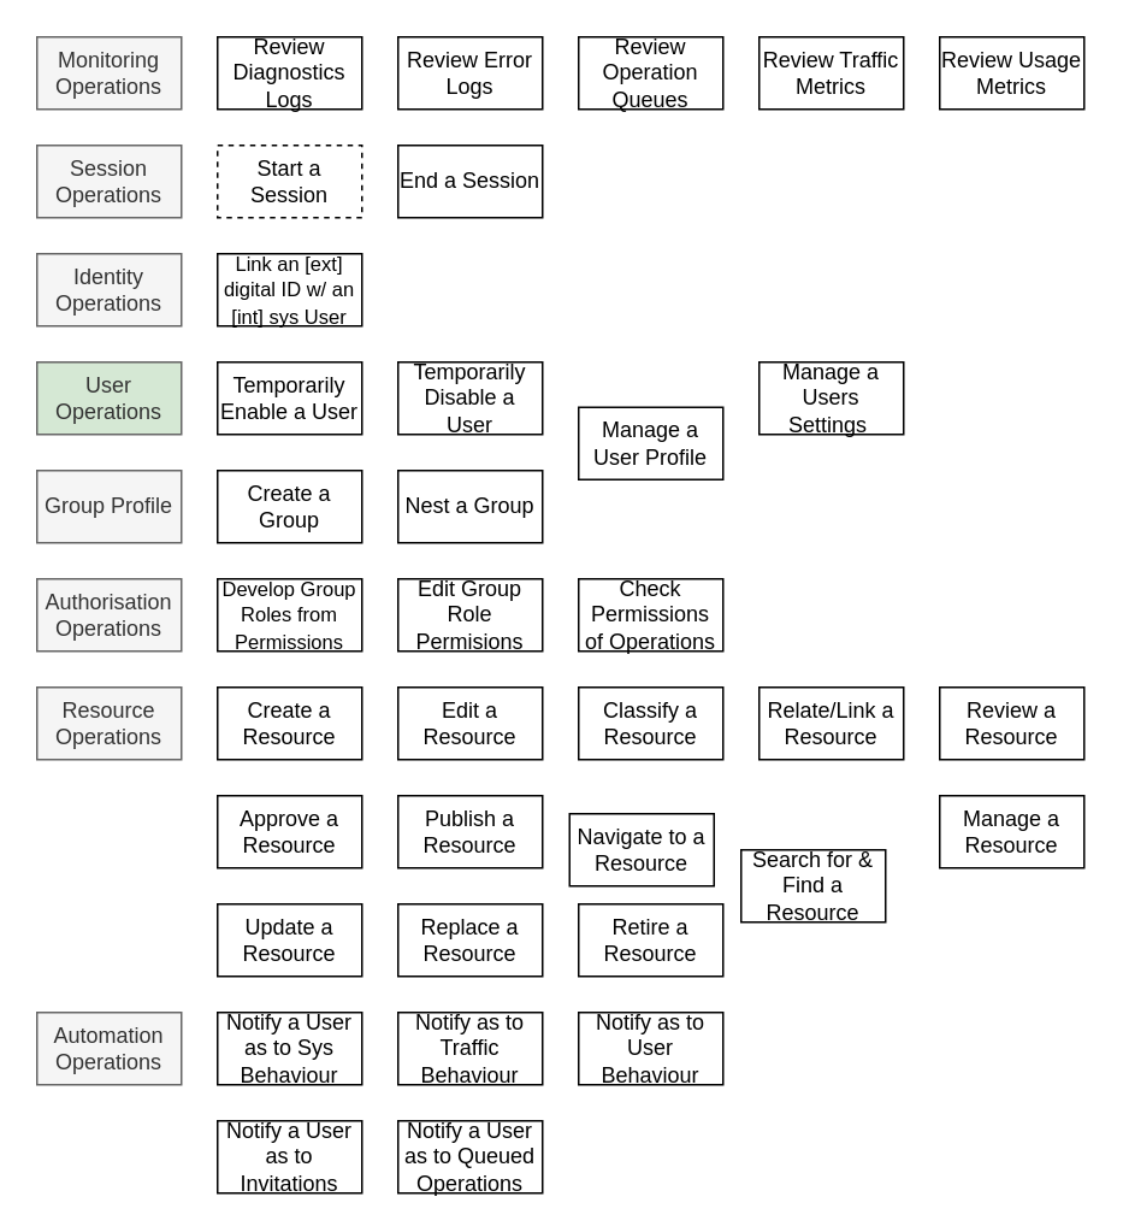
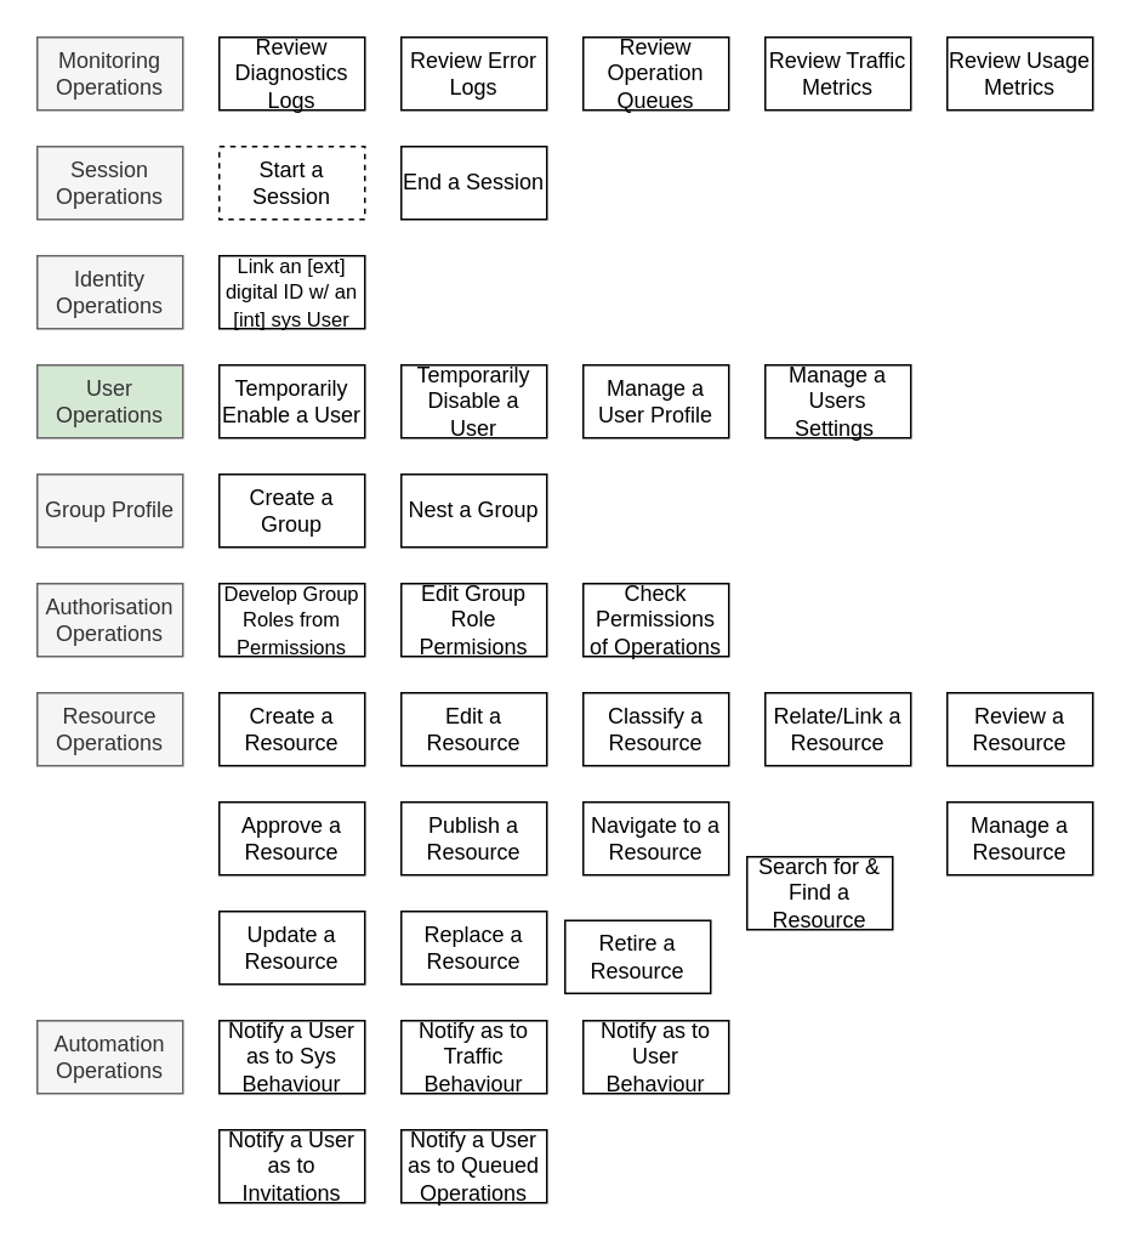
  <mxCell id="0" />
  <mxCell id="1" parent="0" />
  <mxCell id="2" value="Session Operations" style="rounded=0;whiteSpace=wrap;html=1;fillColor=#f5f5f5;fontColor=#333333;strokeColor=#666666;" parent="1" vertex="1"><mxGeometry x="20" y="80" width="80" height="40" as="geometry" /></mxCell>
  <mxCell id="3" value="User Operations" style="rounded=0;whiteSpace=wrap;html=1;fillColor=#d5e8d4;fontColor=#333333;strokeColor=#666666;" parent="1" vertex="1"><mxGeometry x="20" y="200" width="80" height="40" as="geometry" /></mxCell>
  <mxCell id="4" value="Temporarily Enable a User" style="rounded=0;whiteSpace=wrap;html=1;" parent="1" vertex="1"><mxGeometry x="120" y="200" width="80" height="40" as="geometry" /></mxCell>
  <mxCell id="5" value="Identity Operations" style="rounded=0;whiteSpace=wrap;html=1;fillColor=#f5f5f5;fontColor=#333333;strokeColor=#666666;" parent="1" vertex="1"><mxGeometry x="20" y="140" width="80" height="40" as="geometry" /></mxCell>
  <mxCell id="6" value="&lt;font style=&quot;font-size: 11px&quot;&gt;Link an [ext] digital ID w/ an [int] sys User&lt;/font&gt;" style="rounded=0;whiteSpace=wrap;html=1;" parent="1" vertex="1"><mxGeometry x="120" y="140" width="80" height="40" as="geometry" /></mxCell>
  <mxCell id="7" value="Authorisation Operations" style="rounded=0;whiteSpace=wrap;html=1;fillColor=#f5f5f5;fontColor=#333333;strokeColor=#666666;" parent="1" vertex="1"><mxGeometry x="20" y="320" width="80" height="40" as="geometry" /></mxCell>
  <mxCell id="8" value="Start a Session" style="rounded=0;whiteSpace=wrap;html=1;dashed=1;" parent="1" vertex="1"><mxGeometry x="120" y="80" width="80" height="40" as="geometry" /></mxCell>
- <mxCell id="9" value="Manage a User Profile" style="rounded=0;whiteSpace=wrap;html=1;" parent="1" vertex="1"><mxGeometry x="320" y="225" width="80" height="40" as="geometry" /></mxCell>
+ <mxCell id="9" value="Manage a User Profile" style="rounded=0;whiteSpace=wrap;html=1;" parent="1" vertex="1"><mxGeometry x="320" y="200" width="80" height="40" as="geometry" /></mxCell>
  <mxCell id="10" value="Temporarily Disable a User" style="rounded=0;whiteSpace=wrap;html=1;" parent="1" vertex="1"><mxGeometry x="220" y="200" width="80" height="40" as="geometry" /></mxCell>
  <mxCell id="11" value="Create a Resource" style="rounded=0;whiteSpace=wrap;html=1;" parent="1" vertex="1"><mxGeometry x="120" y="380" width="80" height="40" as="geometry" /></mxCell>
  <mxCell id="12" value="Resource Operations" style="rounded=0;whiteSpace=wrap;html=1;fillColor=#f5f5f5;fontColor=#333333;strokeColor=#666666;" parent="1" vertex="1"><mxGeometry x="20" y="380" width="80" height="40" as="geometry" /></mxCell>
  <mxCell id="13" value="Notify a User&lt;br&gt;as to Sys Behaviour" style="rounded=0;whiteSpace=wrap;html=1;" parent="1" vertex="1"><mxGeometry x="120" y="560" width="80" height="40" as="geometry" /></mxCell>
  <mxCell id="14" value="Automation Operations" style="rounded=0;whiteSpace=wrap;html=1;fillColor=#f5f5f5;fontColor=#333333;strokeColor=#666666;" parent="1" vertex="1"><mxGeometry x="20" y="560" width="80" height="40" as="geometry" /></mxCell>
  <mxCell id="15" value="Edit a Resource" style="rounded=0;whiteSpace=wrap;html=1;" parent="1" vertex="1"><mxGeometry x="220" y="380" width="80" height="40" as="geometry" /></mxCell>
  <mxCell id="16" value="Review a Resource" style="rounded=0;whiteSpace=wrap;html=1;" parent="1" vertex="1"><mxGeometry x="520" y="380" width="80" height="40" as="geometry" /></mxCell>
  <mxCell id="17" value="Approve a Resource" style="rounded=0;whiteSpace=wrap;html=1;" parent="1" vertex="1"><mxGeometry x="120" y="440" width="80" height="40" as="geometry" /></mxCell>
  <mxCell id="18" value="Publish a Resource" style="rounded=0;whiteSpace=wrap;html=1;" parent="1" vertex="1"><mxGeometry x="220" y="440" width="80" height="40" as="geometry" /></mxCell>
  <mxCell id="19" value="Search for &amp;amp; Find a Resource" style="rounded=0;whiteSpace=wrap;html=1;" parent="1" vertex="1"><mxGeometry x="410" y="470" width="80" height="40" as="geometry" /></mxCell>
  <mxCell id="20" value="Update a Resource" style="rounded=0;whiteSpace=wrap;html=1;" parent="1" vertex="1"><mxGeometry x="120" y="500" width="80" height="40" as="geometry" /></mxCell>
  <mxCell id="21" value="Replace a Resource" style="rounded=0;whiteSpace=wrap;html=1;" parent="1" vertex="1"><mxGeometry x="220" y="500" width="80" height="40" as="geometry" /></mxCell>
- <mxCell id="22" value="Retire a Resource" style="rounded=0;whiteSpace=wrap;html=1;" parent="1" vertex="1"><mxGeometry x="320" y="500" width="80" height="40" as="geometry" /></mxCell>
+ <mxCell id="22" value="Retire a Resource" style="rounded=0;whiteSpace=wrap;html=1;" parent="1" vertex="1"><mxGeometry x="310" y="505" width="80" height="40" as="geometry" /></mxCell>
  <mxCell id="23" value="Classify a Resource" style="rounded=0;whiteSpace=wrap;html=1;" parent="1" vertex="1"><mxGeometry x="320" y="380" width="80" height="40" as="geometry" /></mxCell>
  <mxCell id="24" value="Relate/Link a Resource" style="rounded=0;whiteSpace=wrap;html=1;" parent="1" vertex="1"><mxGeometry x="420" y="380" width="80" height="40" as="geometry" /></mxCell>
  <mxCell id="25" value="Manage a Resource" style="rounded=0;whiteSpace=wrap;html=1;" parent="1" vertex="1"><mxGeometry x="520" y="440" width="80" height="40" as="geometry" /></mxCell>
- <mxCell id="26" value="Navigate to a Resource" style="rounded=0;whiteSpace=wrap;html=1;" parent="1" vertex="1"><mxGeometry x="315" y="450" width="80" height="40" as="geometry" /></mxCell>
+ <mxCell id="26" value="Navigate to a Resource" style="rounded=0;whiteSpace=wrap;html=1;" parent="1" vertex="1"><mxGeometry x="320" y="440" width="80" height="40" as="geometry" /></mxCell>
  <mxCell id="27" value="Monitoring Operations" style="rounded=0;whiteSpace=wrap;html=1;fillColor=#f5f5f5;fontColor=#333333;strokeColor=#666666;" parent="1" vertex="1"><mxGeometry x="20" y="20" width="80" height="40" as="geometry" /></mxCell>
  <mxCell id="28" value="Review Diagnostics Logs" style="rounded=0;whiteSpace=wrap;html=1;" parent="1" vertex="1"><mxGeometry x="120" y="20" width="80" height="40" as="geometry" /></mxCell>
  <mxCell id="29" value="Review Error Logs" style="rounded=0;whiteSpace=wrap;html=1;" parent="1" vertex="1"><mxGeometry x="220" y="20" width="80" height="40" as="geometry" /></mxCell>
  <mxCell id="30" value="Review Operation Queues" style="rounded=0;whiteSpace=wrap;html=1;" parent="1" vertex="1"><mxGeometry x="320" y="20" width="80" height="40" as="geometry" /></mxCell>
  <mxCell id="31" value="Review Traffic Metrics" style="rounded=0;whiteSpace=wrap;html=1;" parent="1" vertex="1"><mxGeometry x="420" y="20" width="80" height="40" as="geometry" /></mxCell>
  <mxCell id="32" value="Review Usage Metrics" style="rounded=0;whiteSpace=wrap;html=1;" parent="1" vertex="1"><mxGeometry x="520" y="20" width="80" height="40" as="geometry" /></mxCell>
  <mxCell id="33" value="Manage a Users Settings&amp;nbsp;" style="rounded=0;whiteSpace=wrap;html=1;" parent="1" vertex="1"><mxGeometry x="420" y="200" width="80" height="40" as="geometry" /></mxCell>
  <mxCell id="34" value="Notify a User as to Queued Operations" style="rounded=0;whiteSpace=wrap;html=1;" parent="1" vertex="1"><mxGeometry x="220" y="620" width="80" height="40" as="geometry" /></mxCell>
  <mxCell id="35" value="Notify a User&lt;br&gt;as to Invitations" style="rounded=0;whiteSpace=wrap;html=1;" parent="1" vertex="1"><mxGeometry x="120" y="620" width="80" height="40" as="geometry" /></mxCell>
  <mxCell id="36" value="Notify as to User Behaviour" style="rounded=0;whiteSpace=wrap;html=1;" parent="1" vertex="1"><mxGeometry x="320" y="560" width="80" height="40" as="geometry" /></mxCell>
  <mxCell id="37" value="Notify as to Traffic Behaviour" style="rounded=0;whiteSpace=wrap;html=1;" parent="1" vertex="1"><mxGeometry x="220" y="560" width="80" height="40" as="geometry" /></mxCell>
  <mxCell id="38" value="End a Session" style="rounded=0;whiteSpace=wrap;html=1;" parent="1" vertex="1"><mxGeometry x="220" y="80" width="80" height="40" as="geometry" /></mxCell>
  <mxCell id="39" value="Group Profile" style="rounded=0;whiteSpace=wrap;html=1;fillColor=#f5f5f5;fontColor=#333333;strokeColor=#666666;" parent="1" vertex="1"><mxGeometry x="20" y="260" width="80" height="40" as="geometry" /></mxCell>
  <mxCell id="40" value="Create a Group" style="rounded=0;whiteSpace=wrap;html=1;" parent="1" vertex="1"><mxGeometry x="120" y="260" width="80" height="40" as="geometry" /></mxCell>
  <mxCell id="41" value="Nest a Group" style="rounded=0;whiteSpace=wrap;html=1;" parent="1" vertex="1"><mxGeometry x="220" y="260" width="80" height="40" as="geometry" /></mxCell>
  <mxCell id="42" value="&lt;font style=&quot;font-size: 11px&quot;&gt;Develop Group Roles from Permissions&lt;/font&gt;" style="rounded=0;whiteSpace=wrap;html=1;" parent="1" vertex="1"><mxGeometry x="120" y="320" width="80" height="40" as="geometry" /></mxCell>
  <mxCell id="43" value="&lt;font style=&quot;font-size: 12px&quot;&gt;Edit Group Role Permisions&lt;/font&gt;" style="rounded=0;whiteSpace=wrap;html=1;" parent="1" vertex="1"><mxGeometry x="220" y="320" width="80" height="40" as="geometry" /></mxCell>
  <mxCell id="44" value="&lt;font style=&quot;font-size: 12px&quot;&gt;Check Permissions of Operations&lt;/font&gt;" style="rounded=0;whiteSpace=wrap;html=1;" parent="1" vertex="1"><mxGeometry x="320" y="320" width="80" height="40" as="geometry" /></mxCell>
